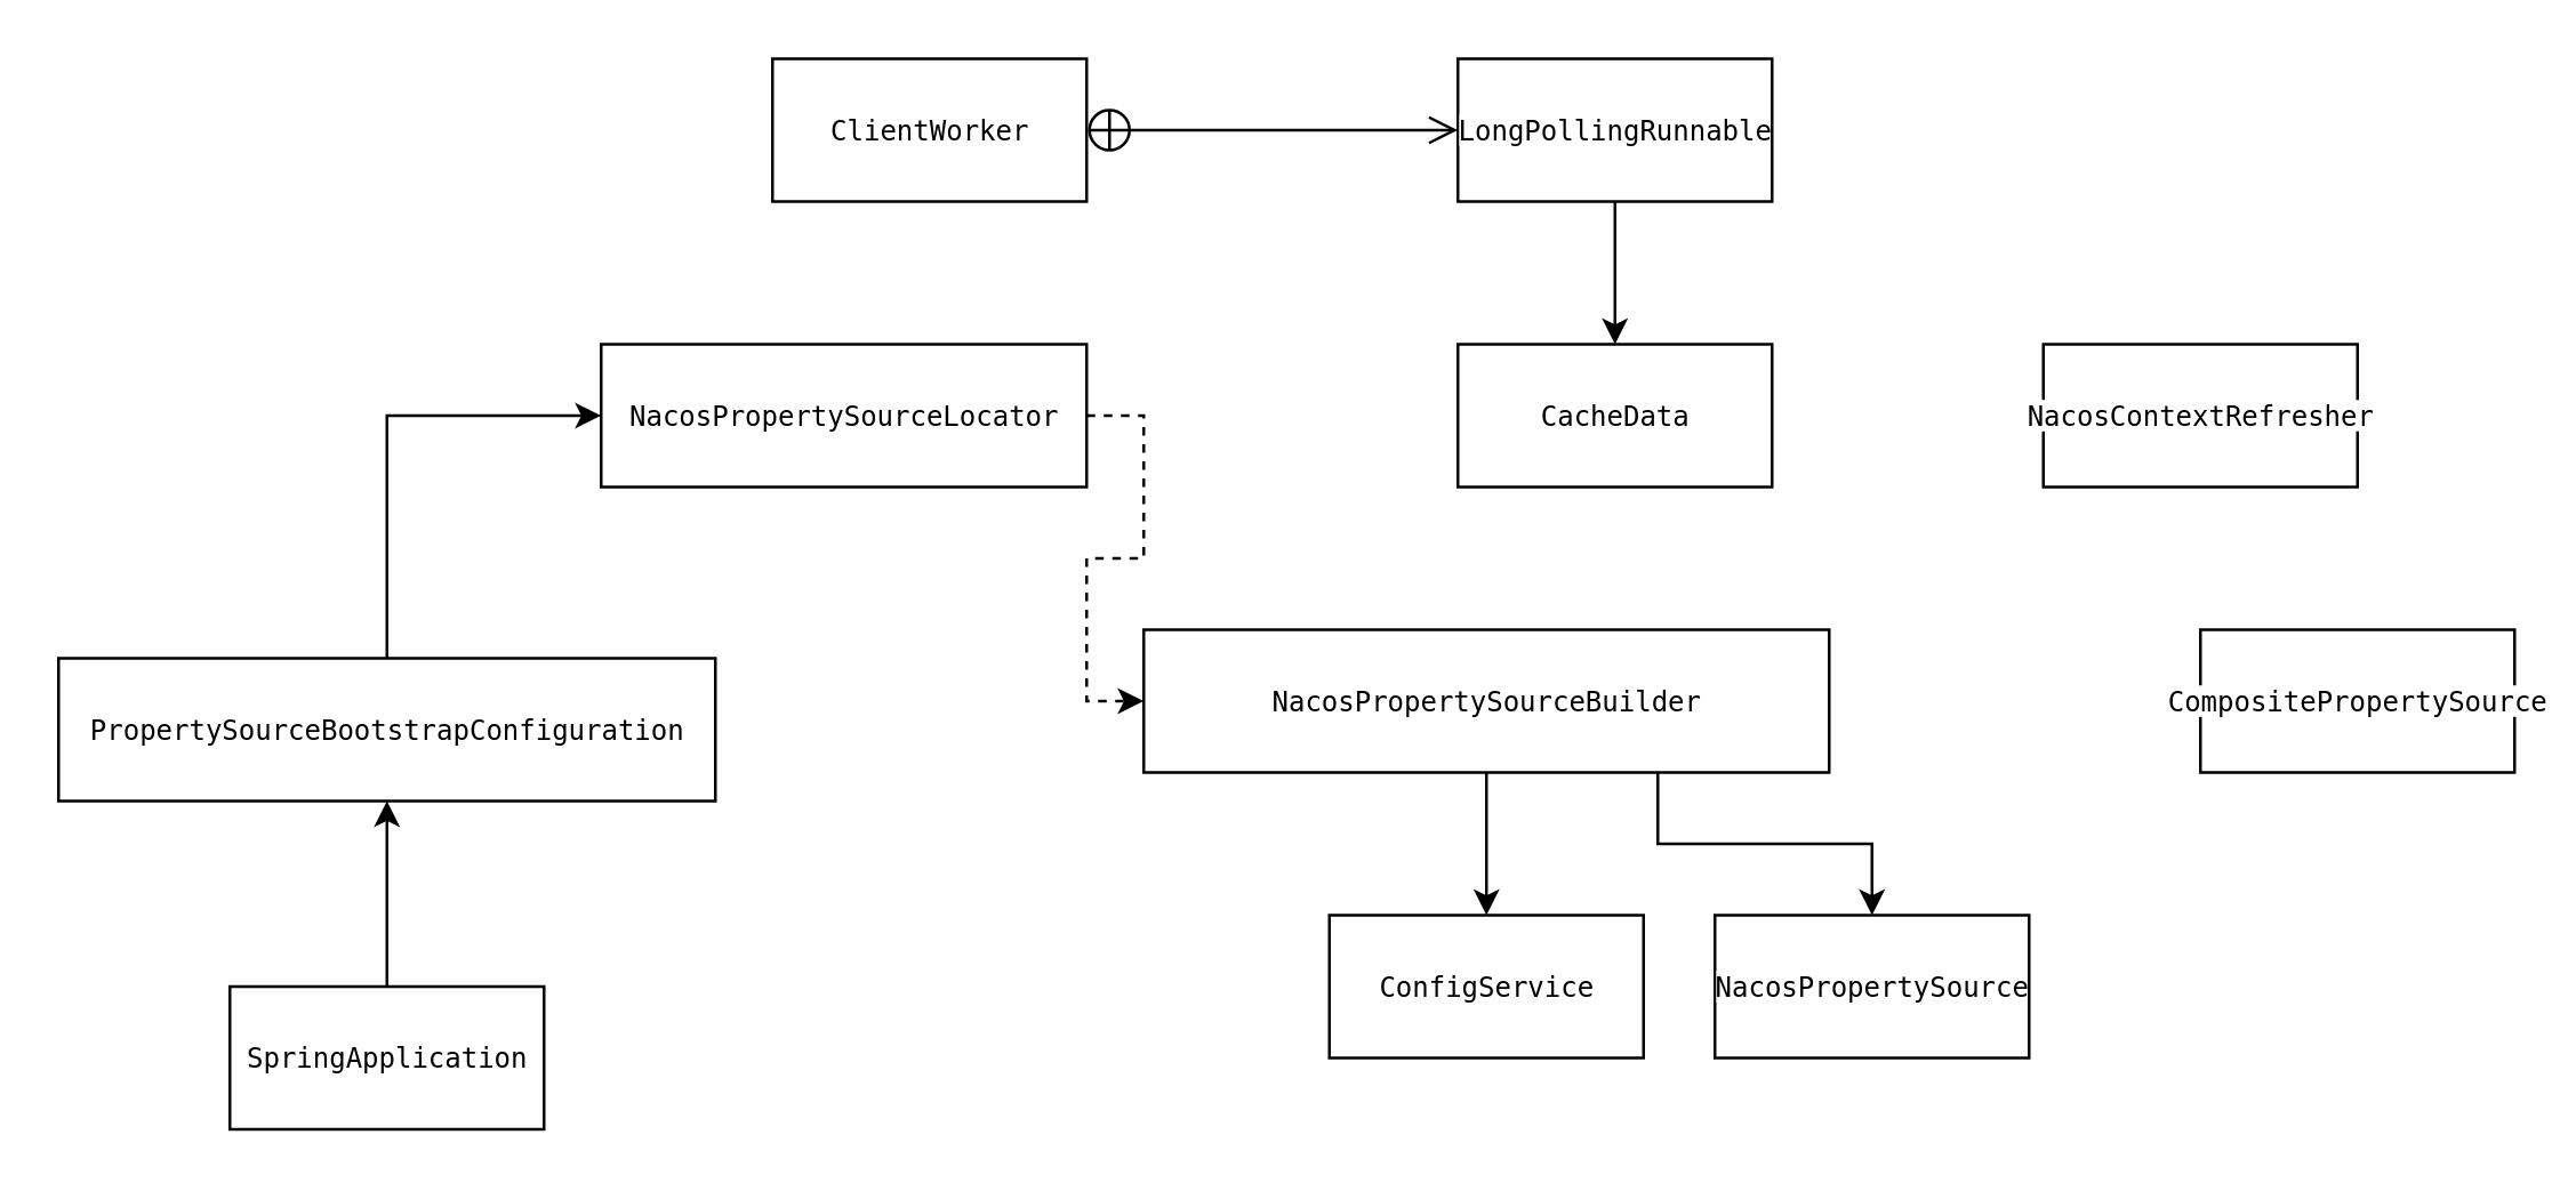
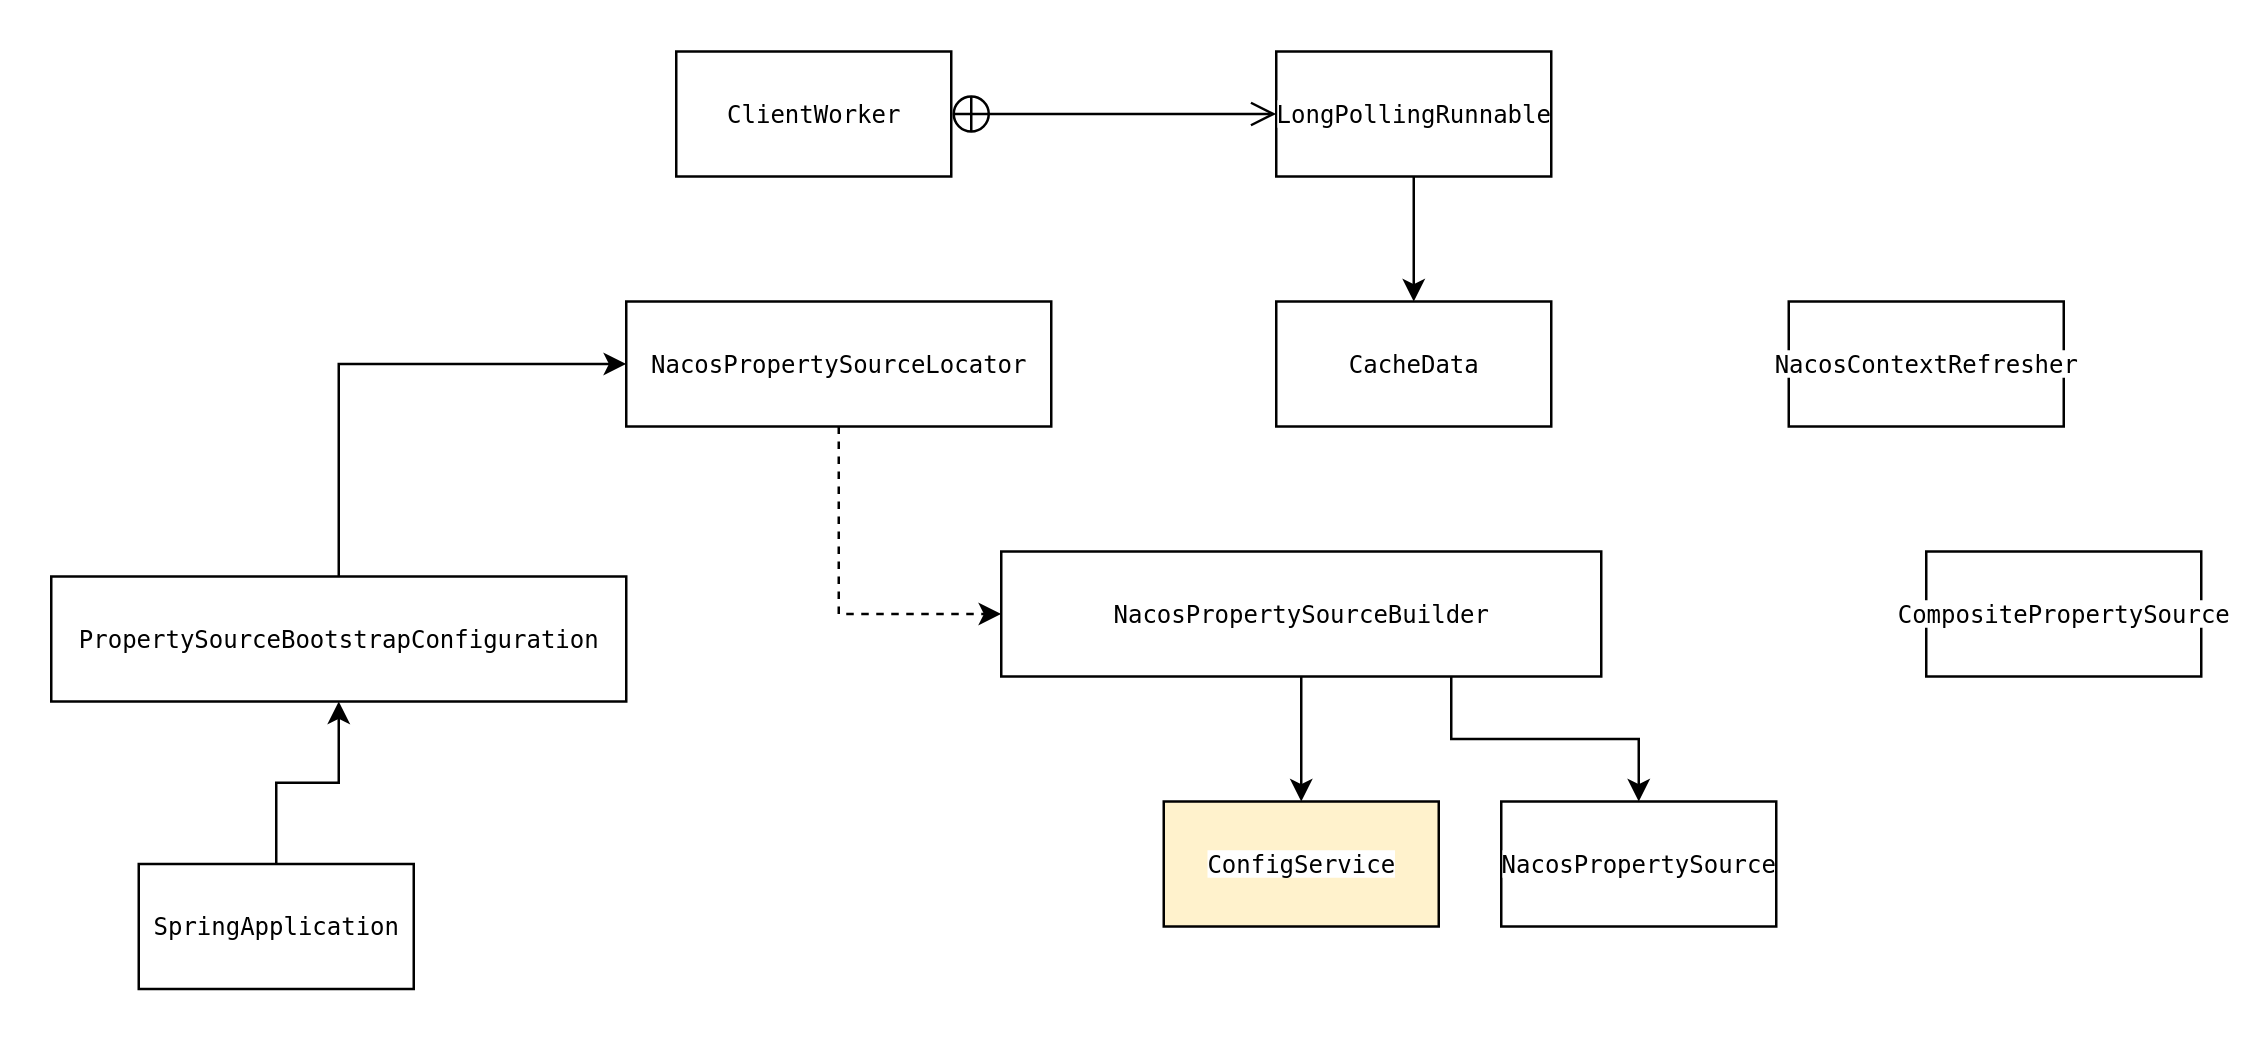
  <mxCell id="0" />
  <mxCell id="1" parent="0" />
  <mxCell id="2" value="&lt;pre style=&quot;background-color: rgb(255 , 255 , 255) ; font-size: 7.2pt&quot;&gt;ClientWorker&lt;/pre&gt;" style="html=1;" vertex="1" parent="1"><mxGeometry x="270" y="20" width="110" height="50" as="geometry" /></mxCell>
  <mxCell id="3" style="edgeStyle=orthogonalEdgeStyle;rounded=0;orthogonalLoop=1;jettySize=auto;html=1;exitX=0.5;exitY=1;exitDx=0;exitDy=0;" edge="1" parent="1" source="4" target="5"><mxGeometry relative="1" as="geometry" /></mxCell>
  <mxCell id="4" value="&lt;pre style=&quot;background-color: rgb(255 , 255 , 255) ; font-size: 7.2pt&quot;&gt;LongPollingRunnable&lt;/pre&gt;" style="html=1;" vertex="1" parent="1"><mxGeometry x="510" y="20" width="110" height="50" as="geometry" /></mxCell>
  <mxCell id="5" value="&lt;pre style=&quot;background-color: rgb(255 , 255 , 255) ; font-size: 7.2pt&quot;&gt;CacheData&lt;/pre&gt;" style="html=1;" vertex="1" parent="1"><mxGeometry x="510" y="120" width="110" height="50" as="geometry" /></mxCell>
  <mxCell id="6" style="edgeStyle=orthogonalEdgeStyle;rounded=0;orthogonalLoop=1;jettySize=auto;html=1;exitX=0.5;exitY=1;exitDx=0;exitDy=0;" edge="1" parent="1" source="8" target="9"><mxGeometry relative="1" as="geometry" /></mxCell>
  <mxCell id="7" style="edgeStyle=orthogonalEdgeStyle;rounded=0;orthogonalLoop=1;jettySize=auto;html=1;exitX=0.75;exitY=1;exitDx=0;exitDy=0;entryX=0.5;entryY=0;entryDx=0;entryDy=0;" edge="1" parent="1" source="8" target="11"><mxGeometry relative="1" as="geometry" /></mxCell>
  <mxCell id="8" value="&lt;pre style=&quot;background-color: rgb(255 , 255 , 255) ; font-size: 7.2pt&quot;&gt;NacosPropertySourceBuilder&lt;/pre&gt;" style="html=1;" vertex="1" parent="1"><mxGeometry x="400" y="220" width="240" height="50" as="geometry" /></mxCell>
- <mxCell id="9" value="&lt;pre style=&quot;background-color: rgb(255 , 255 , 255) ; font-size: 7.2pt&quot;&gt;ConfigService&lt;/pre&gt;" style="html=1;" vertex="1" parent="1"><mxGeometry x="465" y="320" width="110" height="50" as="geometry" /></mxCell>
+ <mxCell id="9" value="&lt;pre style=&quot;background-color: rgb(255 , 255 , 255) ; font-size: 7.2pt&quot;&gt;ConfigService&lt;/pre&gt;" style="html=1;fillColor=#fff2cc;" vertex="1" parent="1"><mxGeometry x="465" y="320" width="110" height="50" as="geometry" /></mxCell>
  <mxCell id="10" value="" style="endArrow=open;startArrow=circlePlus;endFill=0;startFill=0;endSize=8;html=1;exitX=1;exitY=0.5;exitDx=0;exitDy=0;entryX=0;entryY=0.5;entryDx=0;entryDy=0;" edge="1" parent="1" source="2" target="4"><mxGeometry width="160" relative="1" as="geometry"><mxPoint x="340" y="40" as="sourcePoint" /><mxPoint x="500" y="40" as="targetPoint" /></mxGeometry></mxCell>
  <mxCell id="11" value="&lt;pre style=&quot;background-color: rgb(255 , 255 , 255) ; font-size: 7.2pt&quot;&gt;NacosPropertySource&lt;/pre&gt;" style="html=1;" vertex="1" parent="1"><mxGeometry x="600" y="320" width="110" height="50" as="geometry" /></mxCell>
  <mxCell id="12" value="&lt;pre style=&quot;background-color: rgb(255 , 255 , 255) ; font-size: 7.2pt&quot;&gt;CompositePropertySource&lt;/pre&gt;" style="html=1;" vertex="1" parent="1"><mxGeometry x="770" y="220" width="110" height="50" as="geometry" /></mxCell>
  <mxCell id="13" style="edgeStyle=orthogonalEdgeStyle;rounded=0;orthogonalLoop=1;jettySize=auto;html=1;entryX=0;entryY=0.5;entryDx=0;entryDy=0;dashed=1;" edge="1" parent="1" source="14" target="8"><mxGeometry relative="1" as="geometry" /></mxCell>
- <mxCell id="14" value="&lt;pre style=&quot;background-color: rgb(255 , 255 , 255) ; font-size: 7.2pt&quot;&gt;NacosPropertySourceLocator&lt;/pre&gt;" style="html=1;" vertex="1" parent="1"><mxGeometry x="210" y="120" width="170" height="50" as="geometry" /></mxCell>
+ <mxCell id="14" value="&lt;pre style=&quot;background-color: rgb(255 , 255 , 255) ; font-size: 7.2pt&quot;&gt;NacosPropertySourceLocator&lt;/pre&gt;" style="html=1;" vertex="1" parent="1"><mxGeometry x="250" y="120" width="170" height="50" as="geometry" /></mxCell>
  <mxCell id="15" value="&lt;pre style=&quot;background-color: rgb(255 , 255 , 255) ; font-size: 7.2pt&quot;&gt;NacosContextRefresher&lt;/pre&gt;" style="html=1;" vertex="1" parent="1"><mxGeometry x="715" y="120" width="110" height="50" as="geometry" /></mxCell>
  <mxCell id="16" style="edgeStyle=orthogonalEdgeStyle;rounded=0;orthogonalLoop=1;jettySize=auto;html=1;entryX=0;entryY=0.5;entryDx=0;entryDy=0;" edge="1" parent="1" source="17" target="14"><mxGeometry relative="1" as="geometry" /></mxCell>
  <mxCell id="17" value="&lt;pre style=&quot;background-color: rgb(255 , 255 , 255) ; font-size: 7.2pt&quot;&gt;PropertySourceBootstrapConfiguration&lt;/pre&gt;" style="html=1;" vertex="1" parent="1"><mxGeometry x="20" y="230" width="230" height="50" as="geometry" /></mxCell>
  <mxCell id="18" style="edgeStyle=orthogonalEdgeStyle;rounded=0;orthogonalLoop=1;jettySize=auto;html=1;exitX=0.5;exitY=0;exitDx=0;exitDy=0;entryX=0.5;entryY=1;entryDx=0;entryDy=0;" edge="1" parent="1" source="19" target="17"><mxGeometry relative="1" as="geometry" /></mxCell>
- <mxCell id="19" value="&lt;pre style=&quot;background-color: rgb(255 , 255 , 255) ; font-size: 7.2pt&quot;&gt;SpringApplication&lt;/pre&gt;" style="html=1;" vertex="1" parent="1"><mxGeometry x="80" y="345" width="110" height="50" as="geometry" /></mxCell>
+ <mxCell id="19" value="&lt;pre style=&quot;background-color: rgb(255 , 255 , 255) ; font-size: 7.2pt&quot;&gt;SpringApplication&lt;/pre&gt;" style="html=1;" vertex="1" parent="1"><mxGeometry x="55" y="345" width="110" height="50" as="geometry" /></mxCell>
